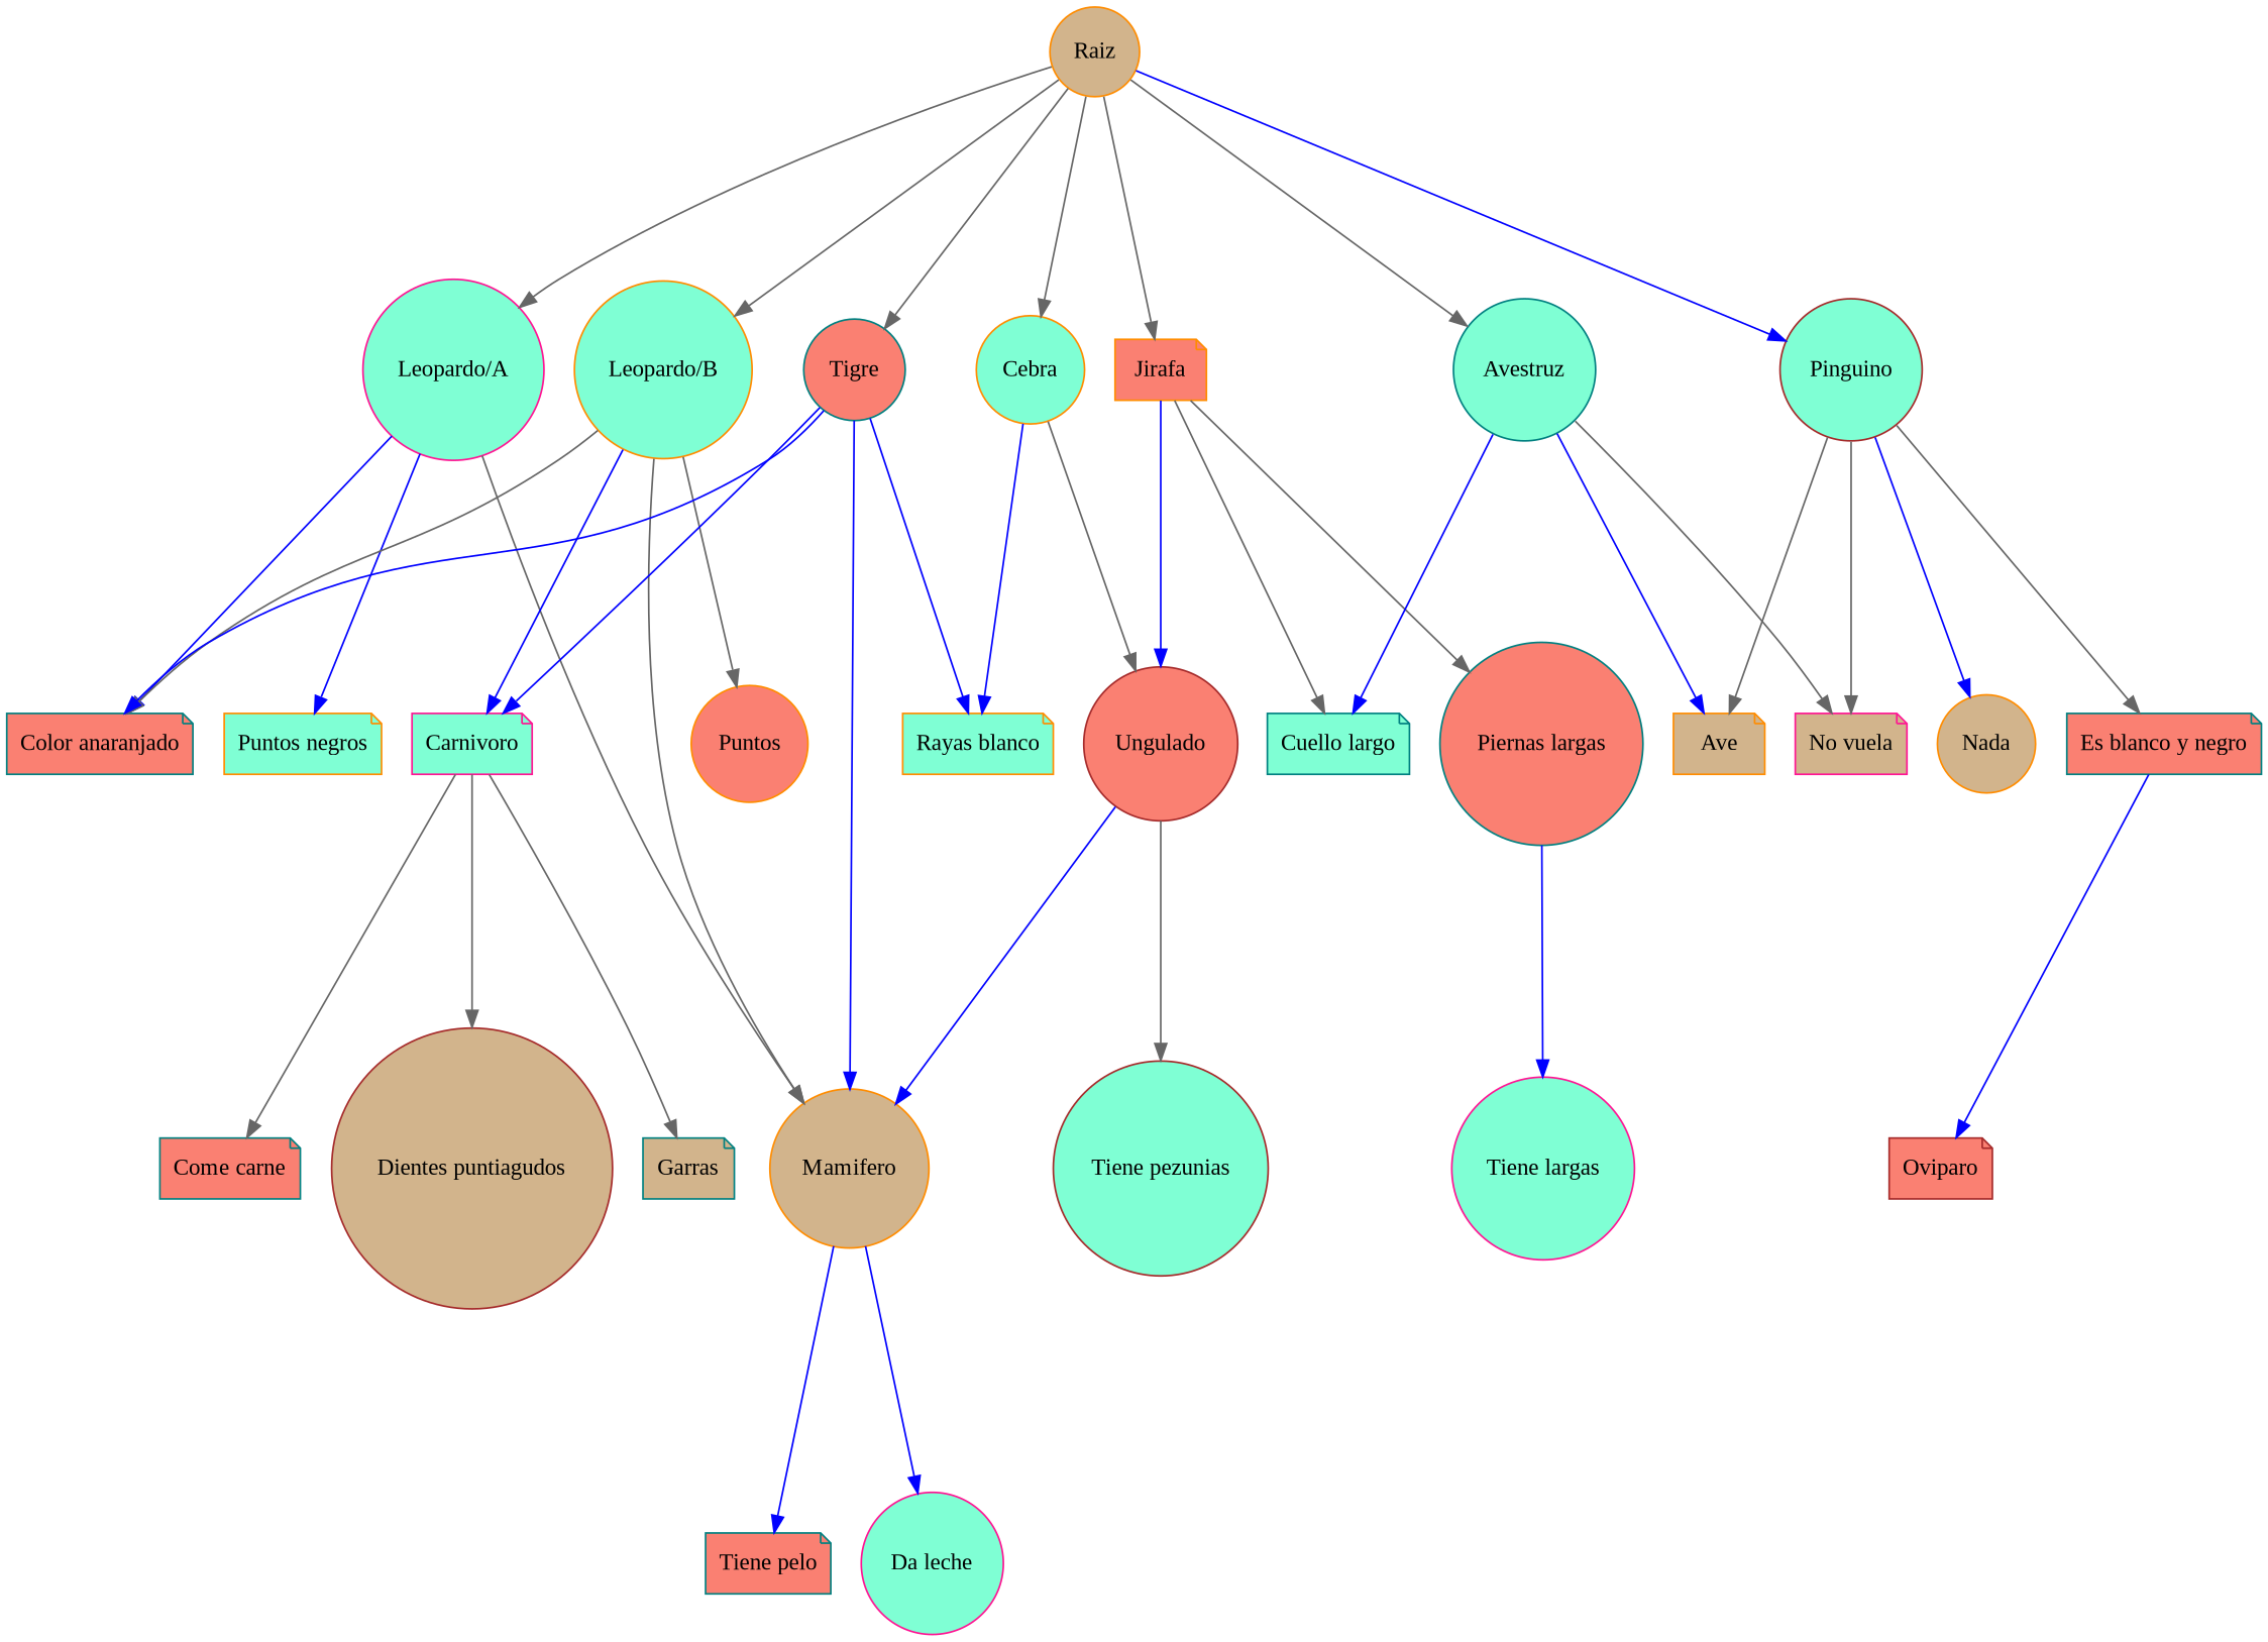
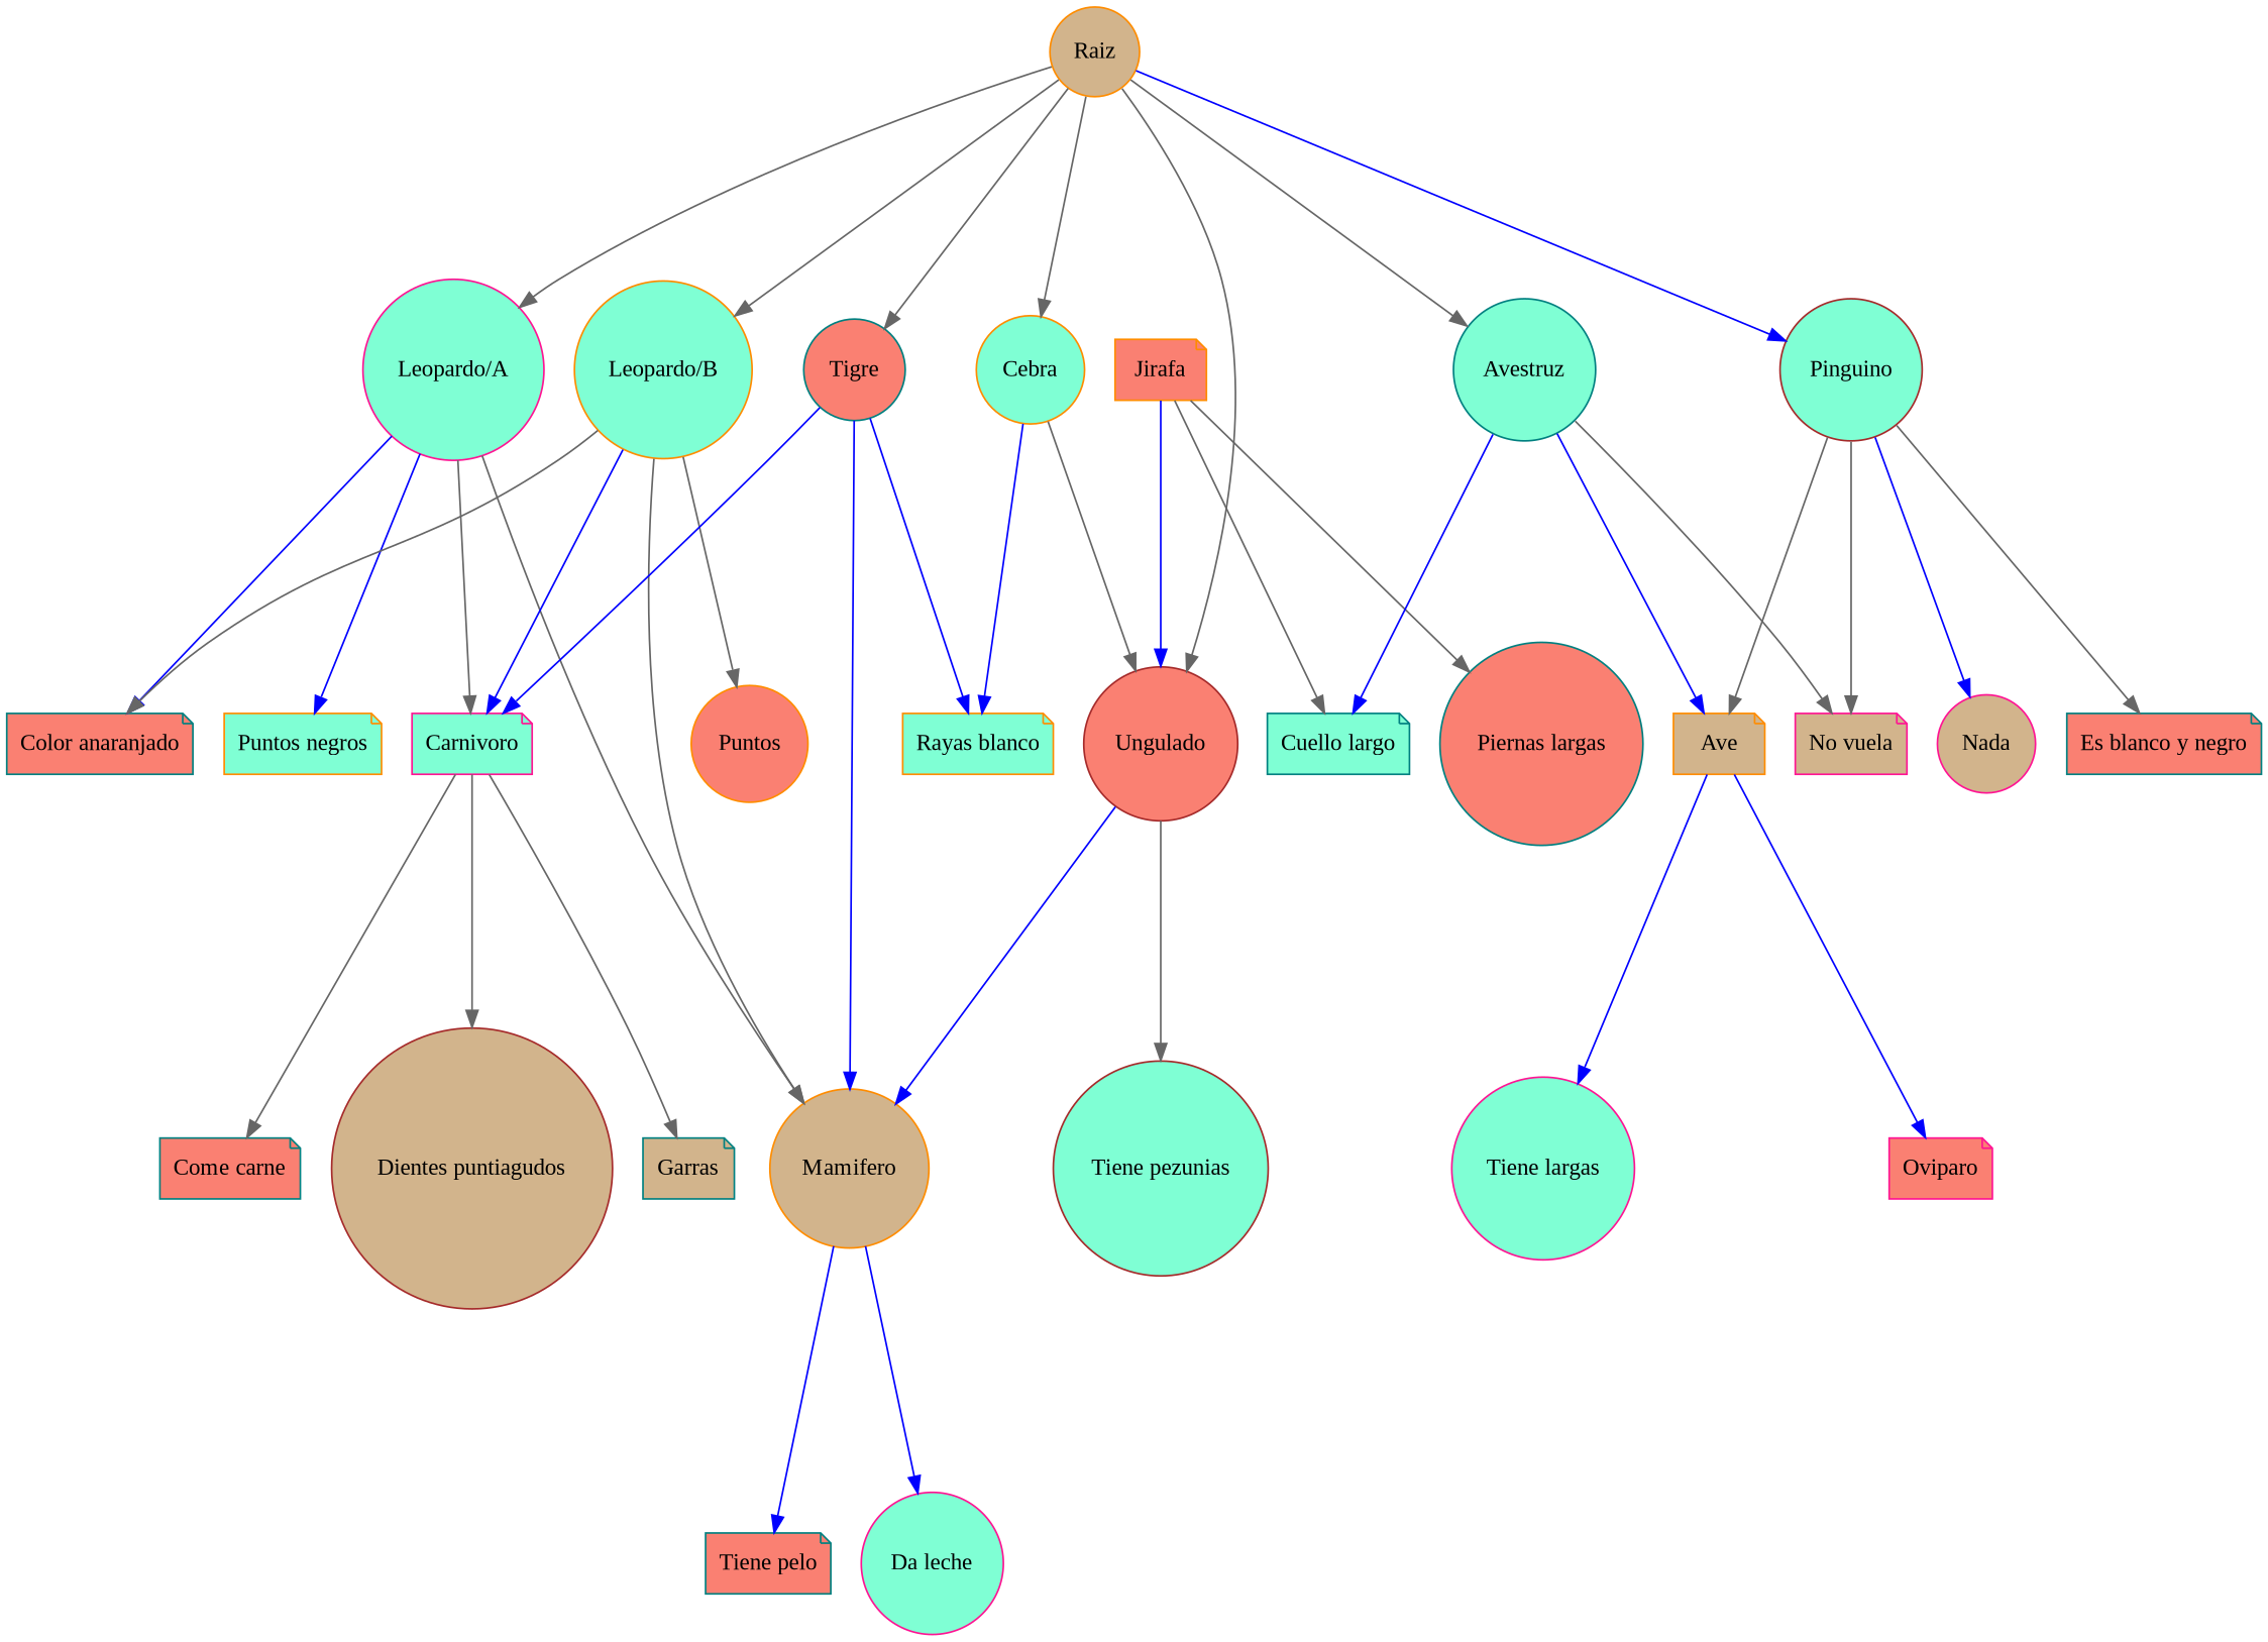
  strict digraph {
    fontname="Liberation Serif"
    ordering=out
    ranksep=1.5
    node [color=darkorange fillcolor=aquamarine fontname="Liberation Serif" shape=circle style=filled]
    edge [color=gray40 fontname="Liberation Serif"]
    "Leopardo/A" [color=deeppink]
    "Leopardo/B"
    Tigre [color=teal fillcolor=salmon]
    Cebra
    Jirafa [fillcolor=salmon shape=note]
    Avestruz [color=teal]
    Pinguino [color=brown]
    "Color anaranjado" [color=teal fillcolor=salmon shape=note]
    "Puntos negros" [shape=note]
    Carnivoro [color=deeppink shape=note]
    Mamifero [fillcolor=tan]
    Puntos [fillcolor=salmon]
    n13 [label="Rayas blanco" shape=note]
    Ungulado [color=brown fillcolor=salmon]
    "Cuello largo" [color=teal shape=note]
    "Piernas largas" [color=teal fillcolor=salmon]
    Ave [fillcolor=tan shape=note]
    "No vuela" [color=deeppink fillcolor=tan shape=note]
-   Nada [fillcolor=tan]
+   Nada [color=deeppink fillcolor=tan]
    "Es blanco y negro" [color=teal fillcolor=salmon shape=note]
    Raiz [fillcolor=tan]
    "Come carne" [color=teal fillcolor=salmon shape=note]
    "Dientes puntiagudos" [color=brown fillcolor=tan]
    Garras [color=teal fillcolor=tan shape=note]
    "Tiene pelo" [color=teal fillcolor=salmon shape=note]
    "Da leche" [color=deeppink]
    "Tiene pezunias" [color=brown]
    n28 [color=deeppink label="Tiene largas"]
-   Oviparo [color=brown fillcolor=salmon shape=note]
+   Oviparo [color=deeppink fillcolor=salmon shape=note]
    subgraph sub_1 {
      rank=same
      "Leopardo/A"
      "Leopardo/B"
      Tigre
      Cebra
      Jirafa
      Avestruz
      Pinguino
    }
    "Leopardo/A" -> "Color anaranjado" [color=blue]
    "Leopardo/A" -> "Puntos negros" [color=blue]
+   "Leopardo/A" -> Carnivoro
    "Leopardo/A" -> Mamifero
    "Leopardo/B" -> "Color anaranjado"
    "Leopardo/B" -> Carnivoro [color=blue]
    "Leopardo/B" -> Mamifero
    "Leopardo/B" -> Puntos
-   Tigre -> "Color anaranjado" [color=blue]
    Tigre -> Carnivoro [color=blue]
    Tigre -> Mamifero [color=blue]
    Tigre -> n13 [color=blue]
    Cebra -> n13 [color=blue]
    Cebra -> Ungulado
    Jirafa -> Ungulado [color=blue]
    Jirafa -> "Cuello largo"
    Jirafa -> "Piernas largas"
    Avestruz -> "Cuello largo" [color=blue]
    Avestruz -> Ave [color=blue]
    Avestruz -> "No vuela"
    Pinguino -> Ave
    Pinguino -> "No vuela"
    Pinguino -> Nada [color=blue]
    Pinguino -> "Es blanco y negro"
    Carnivoro -> "Come carne"
    Carnivoro -> "Dientes puntiagudos"
    Carnivoro -> Garras
    Mamifero -> "Tiene pelo" [color=blue]
    Mamifero -> "Da leche" [color=blue]
    Ungulado -> Mamifero [color=blue]
    Ungulado -> "Tiene pezunias"
-   "Piernas largas" -> n28 [color=blue]
-   "Es blanco y negro" -> Oviparo [color=blue]
+   Ave -> n28 [color=blue]
+   Ave -> Oviparo [color=blue]
    Raiz -> "Leopardo/A"
    Raiz -> "Leopardo/B"
    Raiz -> Tigre
    Raiz -> Cebra
-   Raiz -> Jirafa
+   Raiz -> Ungulado
    Raiz -> Avestruz
    Raiz -> Pinguino [color=blue]
  }
